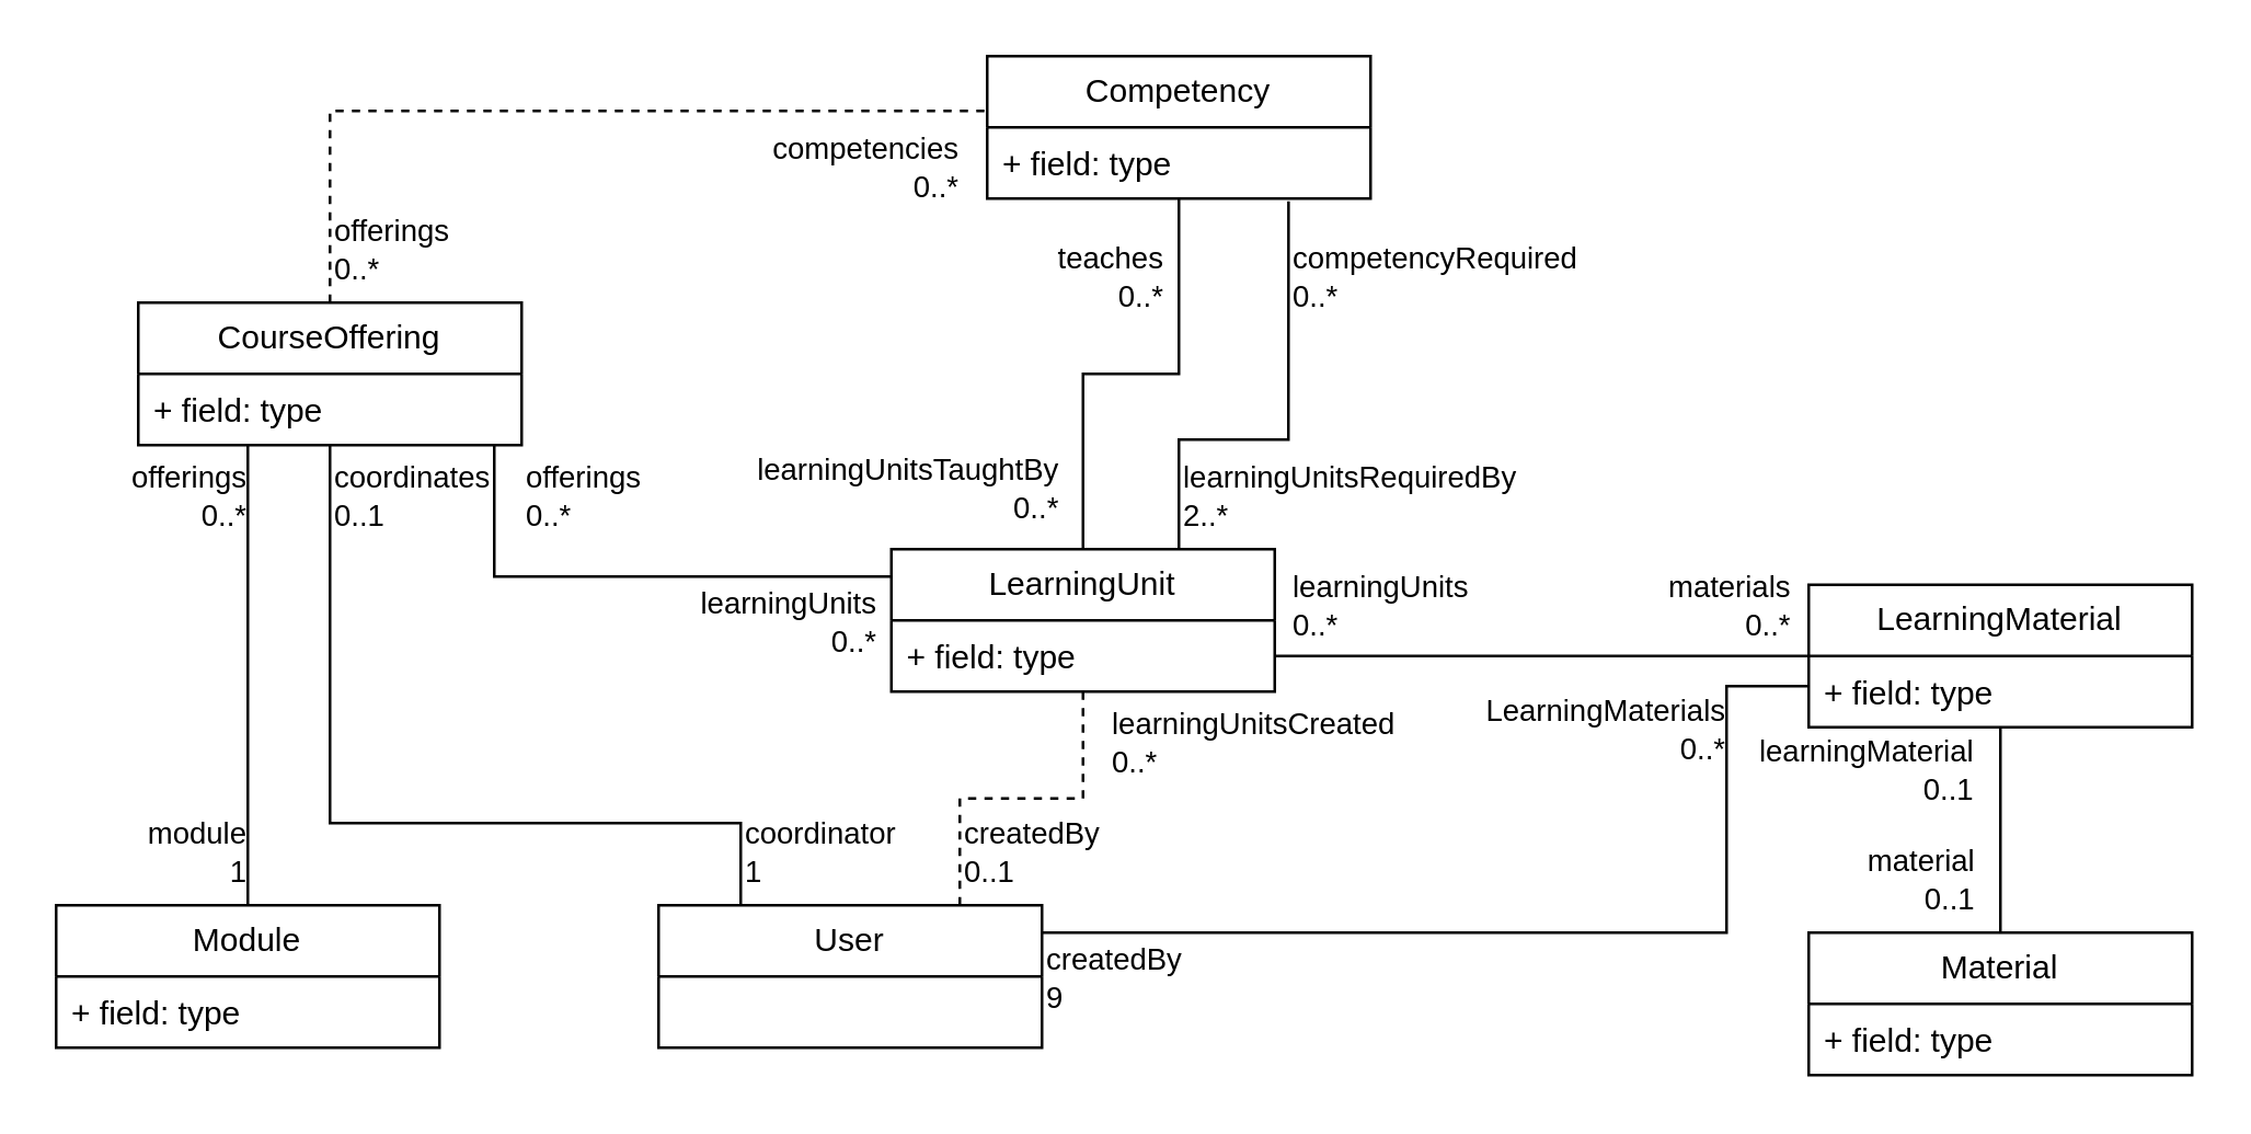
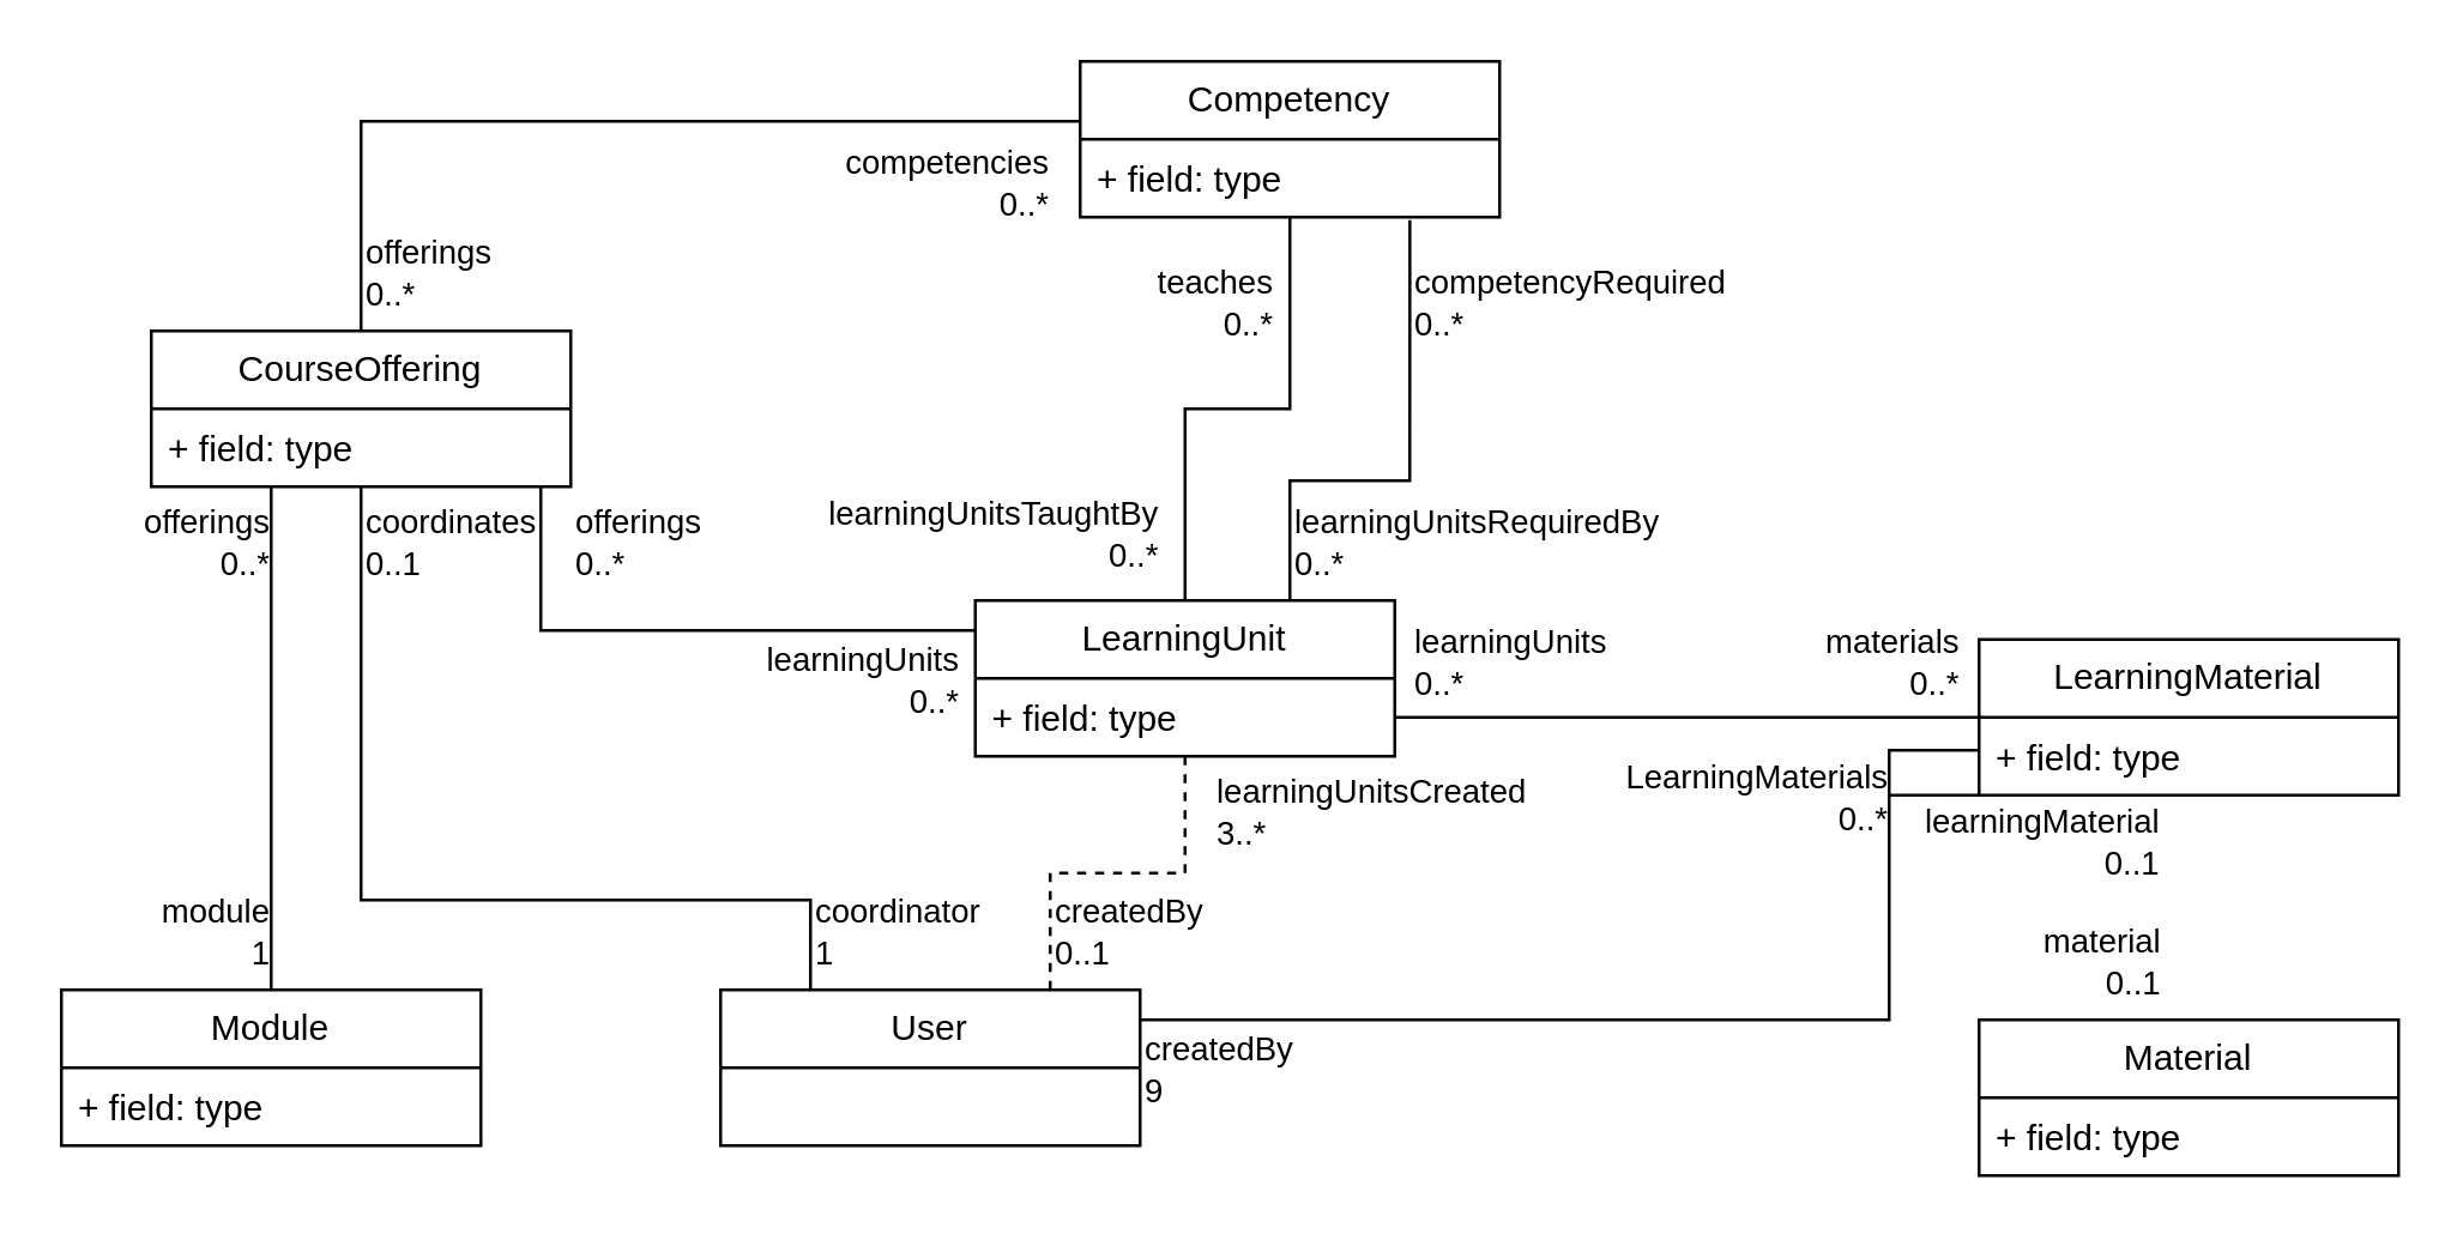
  <mxCell id="0" />
  <mxCell id="1" parent="0" />
  <mxCell id="2" style="edgeStyle=orthogonalEdgeStyle;rounded=0;orthogonalLoop=1;jettySize=auto;html=1;endArrow=none;endFill=0;" edge="1" parent="1" source="5" target="7"><mxGeometry relative="1" as="geometry" /></mxCell>
  <mxCell id="3" value="&lt;div&gt;learningUnitsTaughtBy&lt;/div&gt;&lt;div align=&quot;right&quot;&gt;0..*&lt;br&gt;&lt;/div&gt;" style="edgeLabel;html=1;align=center;verticalAlign=middle;resizable=0;points=[];" vertex="1" connectable="0" parent="2"><mxGeometry x="-0.716" y="-5" relative="1" as="geometry"><mxPoint x="-70" as="offset" /></mxGeometry></mxCell>
  <mxCell id="4" style="edgeStyle=orthogonalEdgeStyle;rounded=0;orthogonalLoop=1;jettySize=auto;html=1;exitX=0.75;exitY=0;exitDx=0;exitDy=0;entryX=0.786;entryY=1.038;entryDx=0;entryDy=0;entryPerimeter=0;endArrow=none;endFill=0;" edge="1" parent="1" source="5" target="8"><mxGeometry relative="1" as="geometry"><Array as="points"><mxPoint x="430" y="160" /><mxPoint x="470" y="160" /></Array></mxGeometry></mxCell>
  <mxCell id="5" value="LearningUnit" style="swimlane;fontStyle=0;childLayout=stackLayout;horizontal=1;startSize=26;fillColor=none;horizontalStack=0;resizeParent=1;resizeParentMax=0;resizeLast=0;collapsible=1;marginBottom=0;whiteSpace=wrap;html=1;" vertex="1" parent="1"><mxGeometry x="325" y="200" width="140" height="52" as="geometry" /></mxCell>
  <mxCell id="6" value="+ field: type" style="text;strokeColor=none;fillColor=none;align=left;verticalAlign=top;spacingLeft=4;spacingRight=4;overflow=hidden;rotatable=0;points=[[0,0.5],[1,0.5]];portConstraint=eastwest;whiteSpace=wrap;html=1;" vertex="1" parent="5"><mxGeometry y="26" width="140" height="26" as="geometry" /></mxCell>
  <mxCell id="7" value="Competency" style="swimlane;fontStyle=0;childLayout=stackLayout;horizontal=1;startSize=26;fillColor=none;horizontalStack=0;resizeParent=1;resizeParentMax=0;resizeLast=0;collapsible=1;marginBottom=0;whiteSpace=wrap;html=1;" vertex="1" parent="1"><mxGeometry x="360" y="20" width="140" height="52" as="geometry" /></mxCell>
  <mxCell id="8" value="+ field: type" style="text;strokeColor=none;fillColor=none;align=left;verticalAlign=top;spacingLeft=4;spacingRight=4;overflow=hidden;rotatable=0;points=[[0,0.5],[1,0.5]];portConstraint=eastwest;whiteSpace=wrap;html=1;" vertex="1" parent="7"><mxGeometry y="26" width="140" height="26" as="geometry" /></mxCell>
- <mxCell id="9" style="edgeStyle=orthogonalEdgeStyle;rounded=0;orthogonalLoop=1;jettySize=auto;html=1;endArrow=none;endFill=0;" edge="1" parent="1" source="10" target="12"><mxGeometry relative="1" as="geometry" /></mxCell>
+ <mxCell id="9" style="edgeStyle=orthogonalEdgeStyle;rounded=0;orthogonalLoop=1;jettySize=auto;html=1;endArrow=none;endFill=0;" edge="1" parent="1" source="10" target="43"><mxGeometry relative="1" as="geometry" /></mxCell>
  <mxCell id="10" value="LearningMaterial" style="swimlane;fontStyle=0;childLayout=stackLayout;horizontal=1;startSize=26;fillColor=none;horizontalStack=0;resizeParent=1;resizeParentMax=0;resizeLast=0;collapsible=1;marginBottom=0;whiteSpace=wrap;html=1;" vertex="1" parent="1"><mxGeometry x="660" y="213" width="140" height="52" as="geometry" /></mxCell>
  <mxCell id="11" value="+ field: type" style="text;strokeColor=none;fillColor=none;align=left;verticalAlign=top;spacingLeft=4;spacingRight=4;overflow=hidden;rotatable=0;points=[[0,0.5],[1,0.5]];portConstraint=eastwest;whiteSpace=wrap;html=1;" vertex="1" parent="10"><mxGeometry y="26" width="140" height="26" as="geometry" /></mxCell>
  <mxCell id="12" value="Material" style="swimlane;fontStyle=0;childLayout=stackLayout;horizontal=1;startSize=26;fillColor=none;horizontalStack=0;resizeParent=1;resizeParentMax=0;resizeLast=0;collapsible=1;marginBottom=0;whiteSpace=wrap;html=1;" vertex="1" parent="1"><mxGeometry x="660" y="340" width="140" height="52" as="geometry" /></mxCell>
  <mxCell id="13" value="+ field: type" style="text;strokeColor=none;fillColor=none;align=left;verticalAlign=top;spacingLeft=4;spacingRight=4;overflow=hidden;rotatable=0;points=[[0,0.5],[1,0.5]];portConstraint=eastwest;whiteSpace=wrap;html=1;" vertex="1" parent="12"><mxGeometry y="26" width="140" height="26" as="geometry" /></mxCell>
- <mxCell id="14" style="edgeStyle=orthogonalEdgeStyle;rounded=0;orthogonalLoop=1;jettySize=auto;html=1;endArrow=none;endFill=0;dashed=1;" edge="1" parent="1" source="16" target="7"><mxGeometry relative="1" as="geometry"><Array as="points"><mxPoint x="120" y="40" /></Array></mxGeometry></mxCell>
+ <mxCell id="14" style="edgeStyle=orthogonalEdgeStyle;rounded=0;orthogonalLoop=1;jettySize=auto;html=1;endArrow=none;endFill=0;" edge="1" parent="1" source="16" target="7"><mxGeometry relative="1" as="geometry"><Array as="points"><mxPoint x="120" y="40" /></Array></mxGeometry></mxCell>
  <mxCell id="15" style="edgeStyle=orthogonalEdgeStyle;rounded=0;orthogonalLoop=1;jettySize=auto;html=1;endArrow=none;endFill=0;" edge="1" parent="1" source="16" target="18"><mxGeometry relative="1" as="geometry"><Array as="points"><mxPoint x="90" y="200" /><mxPoint x="90" y="200" /></Array></mxGeometry></mxCell>
  <mxCell id="16" value="CourseOffering" style="swimlane;fontStyle=0;childLayout=stackLayout;horizontal=1;startSize=26;fillColor=none;horizontalStack=0;resizeParent=1;resizeParentMax=0;resizeLast=0;collapsible=1;marginBottom=0;whiteSpace=wrap;html=1;" vertex="1" parent="1"><mxGeometry x="50" y="110" width="140" height="52" as="geometry" /></mxCell>
  <mxCell id="17" value="+ field: type" style="text;strokeColor=none;fillColor=none;align=left;verticalAlign=top;spacingLeft=4;spacingRight=4;overflow=hidden;rotatable=0;points=[[0,0.5],[1,0.5]];portConstraint=eastwest;whiteSpace=wrap;html=1;" vertex="1" parent="16"><mxGeometry y="26" width="140" height="26" as="geometry" /></mxCell>
  <mxCell id="18" value="Module" style="swimlane;fontStyle=0;childLayout=stackLayout;horizontal=1;startSize=26;fillColor=none;horizontalStack=0;resizeParent=1;resizeParentMax=0;resizeLast=0;collapsible=1;marginBottom=0;whiteSpace=wrap;html=1;" vertex="1" parent="1"><mxGeometry x="20" y="330" width="140" height="52" as="geometry" /></mxCell>
  <mxCell id="19" value="+ field: type" style="text;strokeColor=none;fillColor=none;align=left;verticalAlign=top;spacingLeft=4;spacingRight=4;overflow=hidden;rotatable=0;points=[[0,0.5],[1,0.5]];portConstraint=eastwest;whiteSpace=wrap;html=1;" vertex="1" parent="18"><mxGeometry y="26" width="140" height="26" as="geometry" /></mxCell>
  <mxCell id="20" style="edgeStyle=orthogonalEdgeStyle;rounded=0;orthogonalLoop=1;jettySize=auto;html=1;endArrow=none;endFill=0;" edge="1" parent="1" source="23" target="16"><mxGeometry relative="1" as="geometry"><Array as="points"><mxPoint x="270" y="300" /><mxPoint x="120" y="300" /></Array></mxGeometry></mxCell>
  <mxCell id="21" style="edgeStyle=orthogonalEdgeStyle;rounded=0;orthogonalLoop=1;jettySize=auto;html=1;endArrow=none;endFill=0;dashed=1;" edge="1" parent="1" source="23" target="5"><mxGeometry relative="1" as="geometry"><Array as="points"><mxPoint x="350" y="291" /><mxPoint x="395" y="291" /></Array></mxGeometry></mxCell>
  <mxCell id="22" style="edgeStyle=orthogonalEdgeStyle;rounded=0;orthogonalLoop=1;jettySize=auto;html=1;endArrow=none;endFill=0;" edge="1" parent="1" source="23" target="10"><mxGeometry relative="1" as="geometry"><Array as="points"><mxPoint x="630" y="340" /><mxPoint x="630" y="250" /></Array></mxGeometry></mxCell>
  <mxCell id="23" value="User" style="swimlane;fontStyle=0;childLayout=stackLayout;horizontal=1;startSize=26;fillColor=none;horizontalStack=0;resizeParent=1;resizeParentMax=0;resizeLast=0;collapsible=1;marginBottom=0;whiteSpace=wrap;html=1;" vertex="1" parent="1"><mxGeometry x="240" y="330" width="140" height="52" as="geometry" /></mxCell>
  <mxCell id="24" value="&lt;div&gt;teaches&lt;br&gt;&lt;/div&gt;&lt;div align=&quot;right&quot;&gt;0..*&lt;br&gt;&lt;/div&gt;" style="edgeLabel;html=1;align=center;verticalAlign=middle;resizable=0;points=[];" vertex="1" connectable="0" parent="1"><mxGeometry x="404" y="100" as="geometry"><mxPoint as="offset" /></mxGeometry></mxCell>
- <mxCell id="25" value="&lt;div align=&quot;left&quot;&gt;learningUnitsRequiredBy&lt;/div&gt;&lt;div align=&quot;left&quot;&gt;2..*&lt;br&gt;&lt;/div&gt;" style="edgeLabel;html=1;align=left;verticalAlign=middle;resizable=0;points=[];" vertex="1" connectable="0" parent="1"><mxGeometry x="430" y="180" as="geometry" /></mxCell>
+ <mxCell id="25" value="&lt;div align=&quot;left&quot;&gt;learningUnitsRequiredBy&lt;/div&gt;&lt;div align=&quot;left&quot;&gt;0..*&lt;br&gt;&lt;/div&gt;" style="edgeLabel;html=1;align=left;verticalAlign=middle;resizable=0;points=[];" vertex="1" connectable="0" parent="1"><mxGeometry x="430" y="180" as="geometry" /></mxCell>
  <mxCell id="26" value="&lt;div align=&quot;left&quot;&gt;competencyRequired&lt;/div&gt;&lt;div align=&quot;left&quot;&gt;0..*&lt;br&gt;&lt;/div&gt;" style="edgeLabel;html=1;align=left;verticalAlign=middle;resizable=0;points=[];" vertex="1" connectable="0" parent="1"><mxGeometry x="470" y="100" as="geometry" /></mxCell>
  <mxCell id="27" style="edgeStyle=orthogonalEdgeStyle;rounded=0;orthogonalLoop=1;jettySize=auto;html=1;endArrow=none;endFill=0;" edge="1" parent="1" source="6" target="10"><mxGeometry relative="1" as="geometry" /></mxCell>
  <mxCell id="28" value="&lt;div&gt;learningMaterial&lt;br&gt;&lt;/div&gt;&lt;div align=&quot;right&quot;&gt;0..1&lt;br&gt;&lt;/div&gt;" style="edgeLabel;html=1;align=center;verticalAlign=middle;resizable=0;points=[];" vertex="1" connectable="0" parent="1"><mxGeometry x="680" y="280" as="geometry" /></mxCell>
  <mxCell id="29" value="&lt;div&gt;material&lt;br&gt;&lt;/div&gt;&lt;div align=&quot;right&quot;&gt;0..1&lt;br&gt;&lt;/div&gt;" style="edgeLabel;html=1;align=center;verticalAlign=middle;resizable=0;points=[];" vertex="1" connectable="0" parent="1"><mxGeometry x="700" y="320" as="geometry" /></mxCell>
  <mxCell id="30" value="&lt;div align=&quot;left&quot;&gt;learningUnits&lt;/div&gt;&lt;div align=&quot;left&quot;&gt;0..*&lt;br&gt;&lt;/div&gt;" style="edgeLabel;html=1;align=left;verticalAlign=middle;resizable=0;points=[];" vertex="1" connectable="0" parent="1"><mxGeometry x="470" y="220" as="geometry" /></mxCell>
  <mxCell id="31" value="&lt;div&gt;materials&lt;br&gt;&lt;/div&gt;&lt;div align=&quot;right&quot;&gt;0..*&lt;br&gt;&lt;/div&gt;" style="edgeLabel;html=1;align=center;verticalAlign=middle;resizable=0;points=[];" vertex="1" connectable="0" parent="1"><mxGeometry x="630" y="220" as="geometry"><mxPoint as="offset" /></mxGeometry></mxCell>
  <mxCell id="32" style="edgeStyle=orthogonalEdgeStyle;rounded=0;orthogonalLoop=1;jettySize=auto;html=1;endArrow=none;endFill=0;" edge="1" parent="1" source="17" target="5"><mxGeometry relative="1" as="geometry"><Array as="points"><mxPoint x="180" y="210" /></Array></mxGeometry></mxCell>
  <mxCell id="33" value="&lt;div&gt;learningUnits&lt;/div&gt;&lt;div&gt;0..*&lt;br&gt;&lt;/div&gt;" style="edgeLabel;html=1;align=right;verticalAlign=middle;resizable=0;points=[];" vertex="1" connectable="0" parent="1"><mxGeometry x="320" y="226" as="geometry" /></mxCell>
  <mxCell id="34" value="&lt;div&gt;offerings&lt;br&gt;&lt;/div&gt;&lt;div&gt;0..*&lt;br&gt;&lt;/div&gt;" style="edgeLabel;html=1;align=left;verticalAlign=middle;resizable=0;points=[];" vertex="1" connectable="0" parent="1"><mxGeometry x="190" y="180" as="geometry" /></mxCell>
  <mxCell id="35" value="&lt;div&gt;offerings&lt;br&gt;&lt;/div&gt;&lt;div&gt;0..*&lt;br&gt;&lt;/div&gt;" style="edgeLabel;html=1;align=left;verticalAlign=middle;resizable=0;points=[];" vertex="1" connectable="0" parent="1"><mxGeometry x="120" y="90" as="geometry" /></mxCell>
  <mxCell id="36" value="&lt;div&gt;competencies&lt;br&gt;&lt;/div&gt;&lt;div&gt;0..*&lt;br&gt;&lt;/div&gt;" style="edgeLabel;html=1;align=right;verticalAlign=middle;resizable=0;points=[];" vertex="1" connectable="0" parent="1"><mxGeometry x="350" y="60" as="geometry" /></mxCell>
  <mxCell id="37" value="&lt;div&gt;offerings&lt;br&gt;&lt;/div&gt;&lt;div&gt;0..*&lt;br&gt;&lt;/div&gt;" style="edgeLabel;html=1;align=right;verticalAlign=middle;resizable=0;points=[];" vertex="1" connectable="0" parent="1"><mxGeometry x="90" y="180" as="geometry" /></mxCell>
  <mxCell id="38" value="&lt;div&gt;module&lt;br&gt;&lt;/div&gt;&lt;div&gt;1&lt;br&gt;&lt;/div&gt;" style="edgeLabel;html=1;align=right;verticalAlign=middle;resizable=0;points=[];" vertex="1" connectable="0" parent="1"><mxGeometry x="90" y="310" as="geometry" /></mxCell>
  <mxCell id="39" value="&lt;div&gt;coordinator&lt;br&gt;&lt;/div&gt;&lt;div&gt;1&lt;br&gt;&lt;/div&gt;" style="edgeLabel;html=1;align=left;verticalAlign=middle;resizable=0;points=[];" vertex="1" connectable="0" parent="1"><mxGeometry x="270" y="310" as="geometry" /></mxCell>
  <mxCell id="40" value="&lt;div&gt;coordinates&lt;br&gt;&lt;/div&gt;&lt;div&gt;0..1&lt;br&gt;&lt;/div&gt;" style="edgeLabel;html=1;align=left;verticalAlign=middle;resizable=0;points=[];" vertex="1" connectable="0" parent="1"><mxGeometry x="120" y="180" as="geometry" /></mxCell>
  <mxCell id="41" value="&lt;div&gt;createdBy&lt;br&gt;&lt;/div&gt;&lt;div&gt;0..1&lt;br&gt;&lt;/div&gt;" style="edgeLabel;html=1;align=left;verticalAlign=middle;resizable=0;points=[];" vertex="1" connectable="0" parent="1"><mxGeometry x="350" y="310" as="geometry" /></mxCell>
- <mxCell id="42" value="&lt;div align=&quot;left&quot;&gt;learningUnitsCreated&lt;/div&gt;&lt;div align=&quot;left&quot;&gt;0..*&lt;br&gt;&lt;/div&gt;" style="edgeLabel;html=1;align=left;verticalAlign=middle;resizable=0;points=[];" vertex="1" connectable="0" parent="1"><mxGeometry x="404" y="270" as="geometry" /></mxCell>
+ <mxCell id="42" value="&lt;div align=&quot;left&quot;&gt;learningUnitsCreated&lt;/div&gt;&lt;div align=&quot;left&quot;&gt;3..*&lt;br&gt;&lt;/div&gt;" style="edgeLabel;html=1;align=left;verticalAlign=middle;resizable=0;points=[];" vertex="1" connectable="0" parent="1"><mxGeometry x="404" y="270" as="geometry" /></mxCell>
  <mxCell id="43" value="&lt;div&gt;LearningMaterials&lt;/div&gt;&lt;div&gt;0..*&lt;br&gt;&lt;/div&gt;" style="edgeLabel;html=1;align=right;verticalAlign=middle;resizable=0;points=[];" vertex="1" connectable="0" parent="1"><mxGeometry x="630" y="265" as="geometry" /></mxCell>
  <mxCell id="44" value="&lt;div&gt;createdBy&lt;br&gt;&lt;/div&gt;&lt;div&gt;9&lt;br&gt;&lt;/div&gt;" style="edgeLabel;html=1;align=left;verticalAlign=middle;resizable=0;points=[];" vertex="1" connectable="0" parent="1"><mxGeometry x="380" y="356" as="geometry" /></mxCell>
